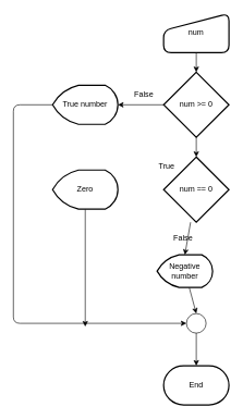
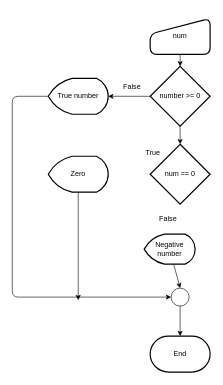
  <mxCell id="0" />
  <mxCell id="1" parent="0" />
  <mxCell id="2" style="edgeStyle=none;html=1;entryX=0.5;entryY=0;entryDx=0;entryDy=0;entryPerimeter=0;labelBackgroundColor=none;fontColor=#000000;" parent="1" source="3" target="6" edge="1"><mxGeometry relative="1" as="geometry" /></mxCell>
- <mxCell id="3" value="num" style="html=1;strokeWidth=2;shape=manualInput;whiteSpace=wrap;rounded=1;size=26;arcSize=23;labelBackgroundColor=none;fontColor=#000000;" parent="1" vertex="1"><mxGeometry x="250" y="20" width="100" height="60" as="geometry" /></mxCell>
+ <mxCell id="3" value="num" style="html=1;strokeWidth=2;shape=manualInput;whiteSpace=wrap;rounded=1;size=26;arcSize=23;labelBackgroundColor=none;fontColor=#000000;" parent="1" vertex="1"><mxGeometry x="250" y="30" width="100" height="60" as="geometry" /></mxCell>
  <mxCell id="4" style="edgeStyle=none;html=1;entryX=1;entryY=0.5;entryDx=0;entryDy=0;entryPerimeter=0;labelBackgroundColor=none;fontColor=#000000;" parent="1" source="6" target="8" edge="1"><mxGeometry relative="1" as="geometry" /></mxCell>
  <mxCell id="5" style="edgeStyle=none;html=1;entryX=0.5;entryY=0;entryDx=0;entryDy=0;entryPerimeter=0;labelBackgroundColor=none;fontColor=#000000;" parent="1" source="6" target="13" edge="1"><mxGeometry relative="1" as="geometry" /></mxCell>
- <mxCell id="6" value="num &amp;gt;= 0" style="strokeWidth=2;html=1;shape=mxgraph.flowchart.decision;whiteSpace=wrap;labelBackgroundColor=none;fontColor=#000000;" parent="1" vertex="1"><mxGeometry x="250" y="110" width="100" height="100" as="geometry" /></mxCell>
+ <mxCell id="6" value="number &amp;gt;= 0" style="strokeWidth=2;html=1;shape=mxgraph.flowchart.decision;whiteSpace=wrap;labelBackgroundColor=none;fontColor=#000000;" parent="1" vertex="1"><mxGeometry x="250" y="110" width="100" height="100" as="geometry" /></mxCell>
  <mxCell id="7" style="edgeStyle=none;html=1;entryX=0;entryY=0.5;entryDx=0;entryDy=0;labelBackgroundColor=none;fontColor=#000000;" parent="1" source="8" target="10" edge="1"><mxGeometry relative="1" as="geometry"><Array as="points"><mxPoint x="20" y="160" /><mxPoint x="20" y="495" /></Array></mxGeometry></mxCell>
  <mxCell id="8" value="True number" style="strokeWidth=2;html=1;shape=mxgraph.flowchart.display;whiteSpace=wrap;labelBackgroundColor=none;fontColor=#000000;" parent="1" vertex="1"><mxGeometry x="80" y="130" width="100" height="60" as="geometry" /></mxCell>
  <mxCell id="9" value="" style="edgeStyle=none;html=1;labelBackgroundColor=none;fontColor=#000000;" parent="1" source="10" target="20" edge="1"><mxGeometry relative="1" as="geometry" /></mxCell>
  <mxCell id="10" value="" style="ellipse;whiteSpace=wrap;html=1;aspect=fixed;labelBackgroundColor=none;fontColor=#000000;" parent="1" vertex="1"><mxGeometry x="285" y="480" width="30" height="30" as="geometry" /></mxCell>
  <mxCell id="11" value="True" style="text;html=1;strokeColor=none;fillColor=none;align=center;verticalAlign=middle;whiteSpace=wrap;rounded=0;labelBackgroundColor=none;fontColor=#000000;" parent="1" vertex="1"><mxGeometry x="225" y="240" width="60" height="30" as="geometry" /></mxCell>
- <mxCell id="12" style="edgeStyle=none;html=1;entryX=0.5;entryY=0;entryDx=0;entryDy=0;entryPerimeter=0;labelBackgroundColor=none;fontColor=#000000;" parent="1" source="13" target="17" edge="1"><mxGeometry relative="1" as="geometry" /></mxCell>
  <mxCell id="13" value="num == 0" style="strokeWidth=2;html=1;shape=mxgraph.flowchart.decision;whiteSpace=wrap;labelBackgroundColor=none;fontColor=#000000;" parent="1" vertex="1"><mxGeometry x="250" y="240" width="100" height="100" as="geometry" /></mxCell>
  <mxCell id="14" style="edgeStyle=none;html=1;labelBackgroundColor=none;fontColor=#000000;" parent="1" source="15" edge="1"><mxGeometry relative="1" as="geometry"><mxPoint x="130" y="500" as="targetPoint" /></mxGeometry></mxCell>
  <mxCell id="15" value="Zero" style="strokeWidth=2;html=1;shape=mxgraph.flowchart.display;whiteSpace=wrap;labelBackgroundColor=none;fontColor=#000000;" parent="1" vertex="1"><mxGeometry x="80" y="260" width="100" height="60" as="geometry" /></mxCell>
  <mxCell id="16" style="edgeStyle=none;html=1;entryX=0.5;entryY=0;entryDx=0;entryDy=0;labelBackgroundColor=none;fontColor=#000000;" parent="1" source="17" target="10" edge="1"><mxGeometry relative="1" as="geometry" /></mxCell>
  <mxCell id="17" value="Negative number" style="strokeWidth=2;html=1;shape=mxgraph.flowchart.display;whiteSpace=wrap;labelBackgroundColor=none;fontColor=#000000;" parent="1" vertex="1"><mxGeometry x="240" y="390" width="85" height="50" as="geometry" /></mxCell>
  <mxCell id="18" value="False" style="text;html=1;strokeColor=none;fillColor=none;align=center;verticalAlign=middle;whiteSpace=wrap;rounded=0;labelBackgroundColor=none;fontColor=#000000;" parent="1" vertex="1"><mxGeometry x="250" y="350" width="60" height="30" as="geometry" /></mxCell>
  <mxCell id="19" value="False" style="text;html=1;strokeColor=none;fillColor=none;align=center;verticalAlign=middle;whiteSpace=wrap;rounded=0;labelBackgroundColor=none;fontColor=#000000;" parent="1" vertex="1"><mxGeometry x="190" y="130" width="60" height="30" as="geometry" /></mxCell>
  <mxCell id="20" value="End" style="strokeWidth=2;html=1;shape=mxgraph.flowchart.terminator;whiteSpace=wrap;labelBackgroundColor=none;fontColor=#000000;" parent="1" vertex="1"><mxGeometry x="250" y="560" width="100" height="60" as="geometry" /></mxCell>
